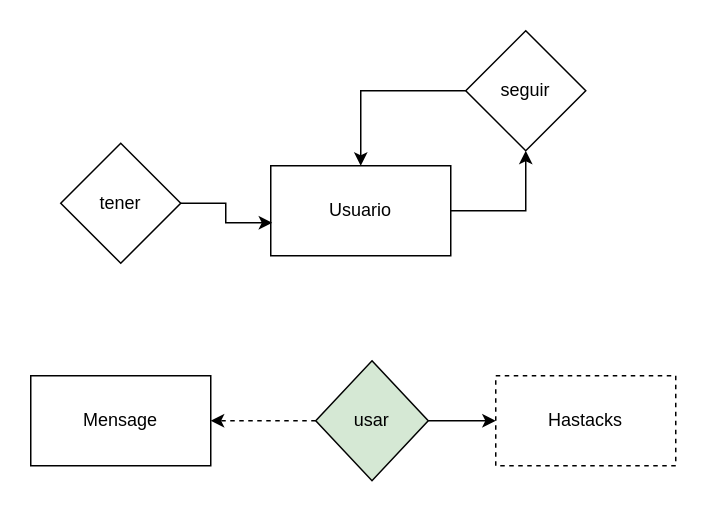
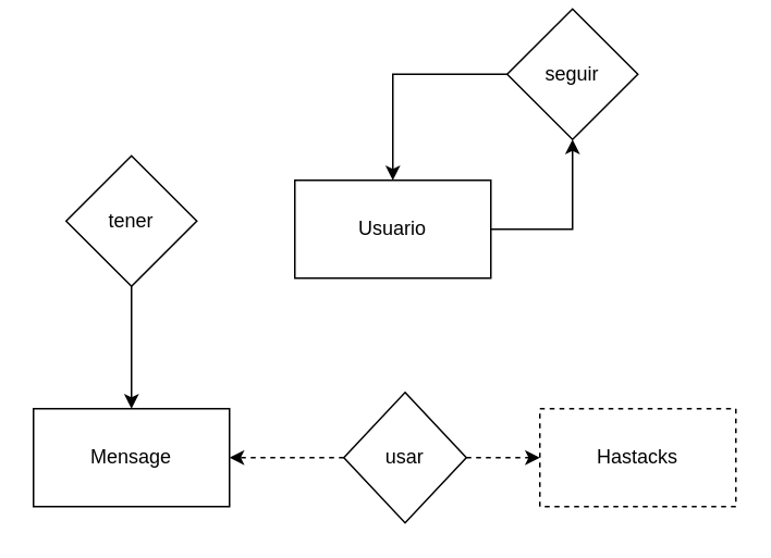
  <mxCell id="0" />
  <mxCell id="1" parent="0" />
  <mxCell id="2" style="edgeStyle=orthogonalEdgeStyle;rounded=0;orthogonalLoop=1;jettySize=auto;html=1;entryX=0.5;entryY=1;entryDx=0;entryDy=0;" edge="1" parent="1" source="3" target="7"><mxGeometry relative="1" as="geometry" /></mxCell>
  <mxCell id="3" value="&lt;div&gt;Usuario&lt;/div&gt;" style="rounded=0;whiteSpace=wrap;html=1;" vertex="1" parent="1"><mxGeometry x="180" y="110" width="120" height="60" as="geometry" /></mxCell>
  <mxCell id="4" value="Mensage" style="rounded=0;whiteSpace=wrap;html=1;" vertex="1" parent="1"><mxGeometry x="20" y="250" width="120" height="60" as="geometry" /></mxCell>
  <mxCell id="5" value="&lt;div&gt;Hastacks&lt;/div&gt;" style="rounded=0;whiteSpace=wrap;html=1;dashed=1;" vertex="1" parent="1"><mxGeometry x="330" y="250" width="120" height="60" as="geometry" /></mxCell>
  <mxCell id="6" style="edgeStyle=orthogonalEdgeStyle;rounded=0;orthogonalLoop=1;jettySize=auto;html=1;entryX=0.5;entryY=0;entryDx=0;entryDy=0;" edge="1" parent="1" source="7" target="3"><mxGeometry relative="1" as="geometry" /></mxCell>
- <mxCell id="7" value="seguir" style="rhombus;whiteSpace=wrap;html=1;" vertex="1" parent="1"><mxGeometry x="310" y="20" width="80" height="80" as="geometry" /></mxCell>
+ <mxCell id="7" value="seguir" style="rhombus;whiteSpace=wrap;html=1;" vertex="1" parent="1"><mxGeometry x="310" y="5" width="80" height="80" as="geometry" /></mxCell>
+ <mxCell id="8" style="edgeStyle=orthogonalEdgeStyle;rounded=0;orthogonalLoop=1;jettySize=auto;html=1;" edge="1" parent="1" source="9" target="4"><mxGeometry relative="1" as="geometry" /></mxCell>
  <mxCell id="9" value="tener" style="rhombus;whiteSpace=wrap;html=1;" vertex="1" parent="1"><mxGeometry x="40" y="95" width="80" height="80" as="geometry" /></mxCell>
- <mxCell id="10" style="edgeStyle=orthogonalEdgeStyle;rounded=0;orthogonalLoop=1;jettySize=auto;html=1;entryX=0.008;entryY=0.633;entryDx=0;entryDy=0;entryPerimeter=0;" edge="1" parent="1" source="9" target="3"><mxGeometry relative="1" as="geometry" /></mxCell>
  <mxCell id="11" style="edgeStyle=orthogonalEdgeStyle;rounded=0;orthogonalLoop=1;jettySize=auto;html=1;entryX=1;entryY=0.5;entryDx=0;entryDy=0;dashed=1;" edge="1" parent="1" source="13" target="4"><mxGeometry relative="1" as="geometry" /></mxCell>
- <mxCell id="12" style="edgeStyle=orthogonalEdgeStyle;rounded=0;orthogonalLoop=1;jettySize=auto;html=1;entryX=0;entryY=0.5;entryDx=0;entryDy=0;" edge="1" parent="1" source="13" target="5"><mxGeometry relative="1" as="geometry" /></mxCell>
- <mxCell id="13" value="usar" style="rhombus;whiteSpace=wrap;html=1;fillColor=#d5e8d4;" vertex="1" parent="1"><mxGeometry x="210" y="240" width="75" height="80" as="geometry" /></mxCell>
+ <mxCell id="12" style="edgeStyle=orthogonalEdgeStyle;rounded=0;orthogonalLoop=1;jettySize=auto;html=1;entryX=0;entryY=0.5;entryDx=0;entryDy=0;dashed=1;" edge="1" parent="1" source="13" target="5"><mxGeometry relative="1" as="geometry" /></mxCell>
+ <mxCell id="13" value="usar" style="rhombus;whiteSpace=wrap;html=1;" vertex="1" parent="1"><mxGeometry x="210" y="240" width="75" height="80" as="geometry" /></mxCell>
